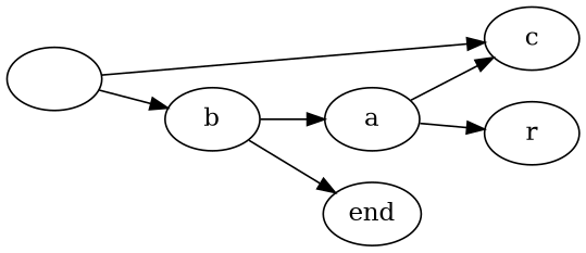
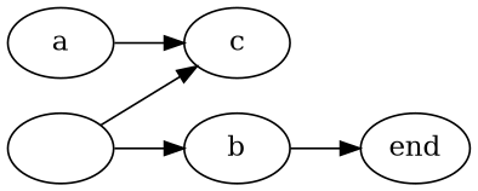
  digraph {
    rankdir=LR
    n1 [label=" "]
    c
    b
    a
    end
-   r
    n1 -> c
    n1 -> b
-   b -> a
    b -> end
    a -> c
-   a -> r
  }
